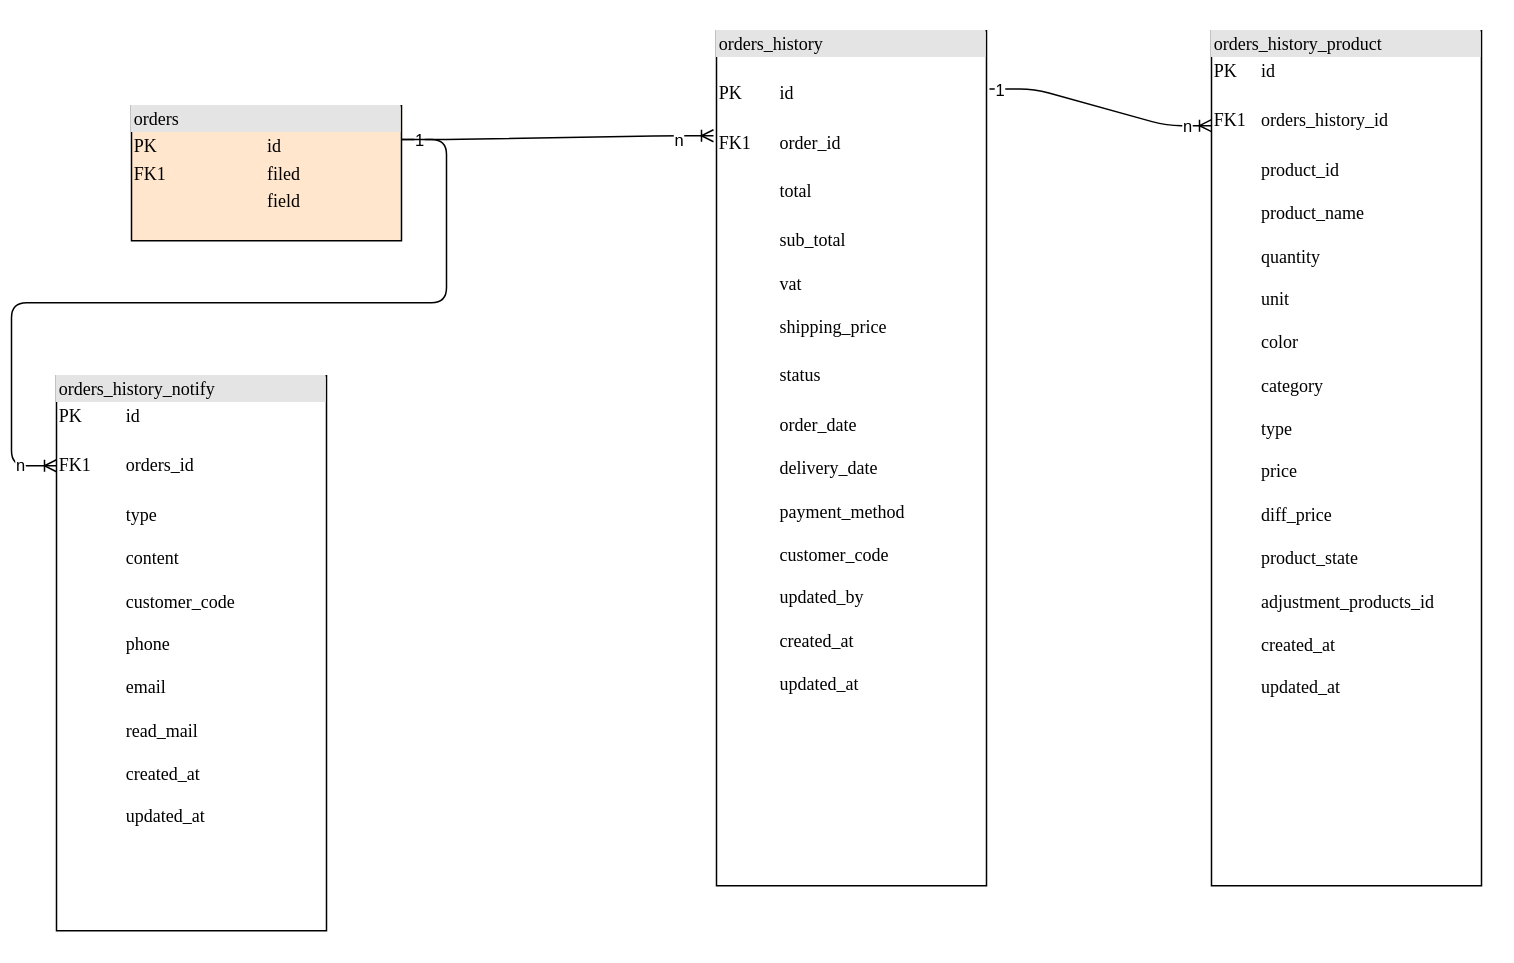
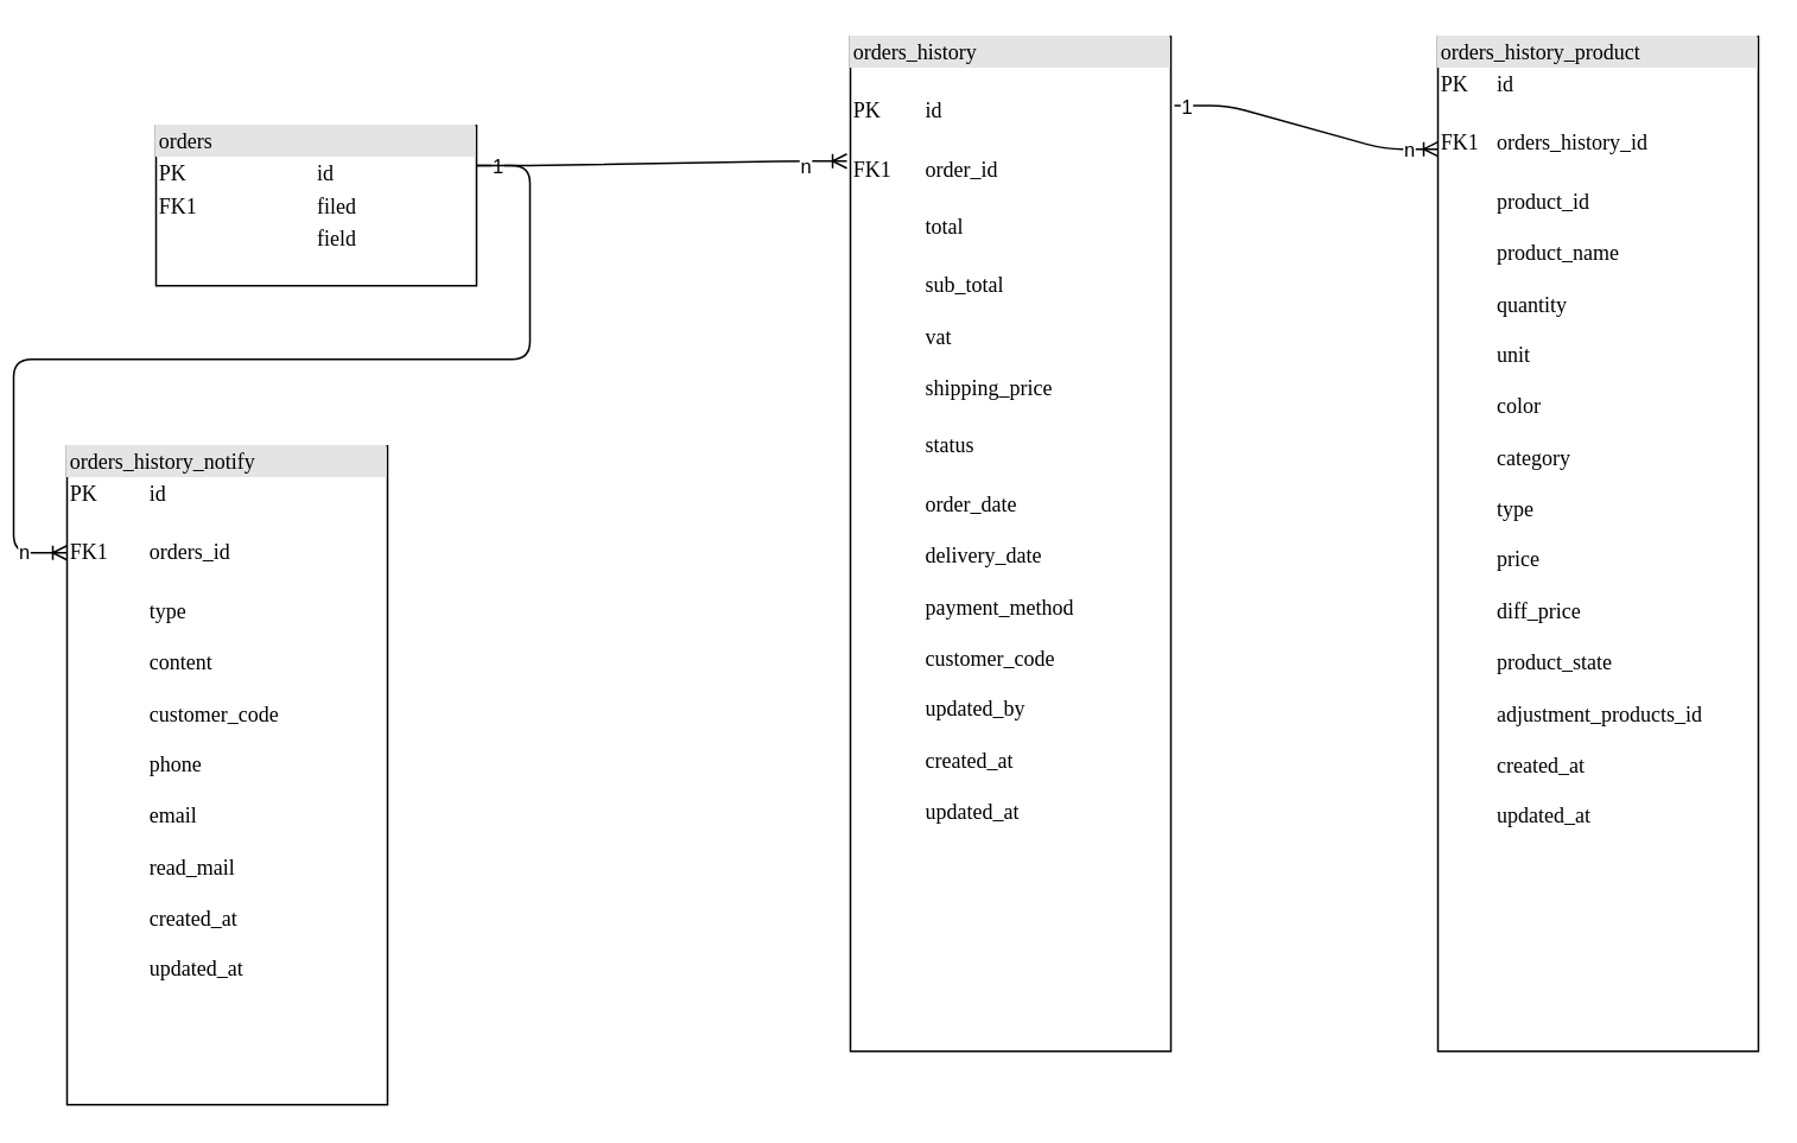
  <mxCell id="0" />
  <mxCell id="1" parent="0" />
- <mxCell id="2" value="&lt;div style=&quot;box-sizing: border-box ; width: 100% ; background: #e4e4e4 ; padding: 2px&quot;&gt;orders&lt;/div&gt;&lt;table style=&quot;width: 100% ; font-size: 1em&quot; cellpadding=&quot;2&quot; cellspacing=&quot;0&quot;&gt;&lt;tbody&gt;&lt;tr&gt;&lt;td&gt;PK&lt;/td&gt;&lt;td&gt;id&lt;/td&gt;&lt;/tr&gt;&lt;tr&gt;&lt;td&gt;FK1&lt;/td&gt;&lt;td&gt;filed&lt;/td&gt;&lt;/tr&gt;&lt;tr&gt;&lt;td&gt;&lt;/td&gt;&lt;td&gt;field&lt;/td&gt;&lt;/tr&gt;&lt;/tbody&gt;&lt;/table&gt;" style="verticalAlign=top;align=left;overflow=fill;html=1;rounded=0;shadow=0;comic=0;labelBackgroundColor=none;strokeWidth=1;fontFamily=Verdana;fontSize=12;fillColor=#ffe6cc;" parent="1" vertex="1"><mxGeometry x="70" y="70" width="180" height="90" as="geometry" /></mxCell>
+ <mxCell id="2" value="&lt;div style=&quot;box-sizing: border-box ; width: 100% ; background: #e4e4e4 ; padding: 2px&quot;&gt;orders&lt;/div&gt;&lt;table style=&quot;width: 100% ; font-size: 1em&quot; cellpadding=&quot;2&quot; cellspacing=&quot;0&quot;&gt;&lt;tbody&gt;&lt;tr&gt;&lt;td&gt;PK&lt;/td&gt;&lt;td&gt;id&lt;/td&gt;&lt;/tr&gt;&lt;tr&gt;&lt;td&gt;FK1&lt;/td&gt;&lt;td&gt;filed&lt;/td&gt;&lt;/tr&gt;&lt;tr&gt;&lt;td&gt;&lt;/td&gt;&lt;td&gt;field&lt;/td&gt;&lt;/tr&gt;&lt;/tbody&gt;&lt;/table&gt;" style="verticalAlign=top;align=left;overflow=fill;html=1;rounded=0;shadow=0;comic=0;labelBackgroundColor=none;strokeWidth=1;fontFamily=Verdana;fontSize=12" parent="1" vertex="1"><mxGeometry x="70" y="70" width="180" height="90" as="geometry" /></mxCell>
  <mxCell id="3" value="&lt;div style=&quot;box-sizing: border-box ; width: 100% ; background: #e4e4e4 ; padding: 2px&quot;&gt;orders_history&lt;/div&gt;&lt;table style=&quot;width: 100% ; font-size: 1em&quot; cellpadding=&quot;2&quot; cellspacing=&quot;0&quot;&gt;&lt;tbody&gt;&lt;tr&gt;&lt;td&gt;&lt;br&gt;PK&lt;br&gt;&lt;/td&gt;&lt;td&gt;&lt;br&gt;id&lt;/td&gt;&lt;/tr&gt;&lt;tr&gt;&lt;td&gt;FK1&lt;/td&gt;&lt;td&gt;&lt;br&gt;order_id&lt;br&gt;&lt;br&gt;&lt;/td&gt;&lt;/tr&gt;&lt;tr&gt;&lt;td&gt;&lt;/td&gt;&lt;td&gt;total&lt;br&gt;&lt;br&gt;&lt;/td&gt;&lt;/tr&gt;&lt;tr&gt;&lt;td&gt;&lt;br&gt;&lt;/td&gt;&lt;td&gt;sub_total&lt;br&gt;&lt;br&gt;vat&lt;br&gt;&lt;br&gt;shipping_price&lt;br&gt;&lt;br&gt;&lt;/td&gt;&lt;/tr&gt;&lt;tr&gt;&lt;td&gt;&lt;br&gt;&lt;/td&gt;&lt;td&gt;status&lt;br&gt;&lt;br&gt;&lt;/td&gt;&lt;/tr&gt;&lt;tr&gt;&lt;td&gt;&lt;br&gt;&lt;/td&gt;&lt;td&gt;order_date&lt;br&gt;&lt;br&gt;delivery_date&lt;br&gt;&lt;br&gt;payment_method&lt;br&gt;&lt;br&gt;customer_code&lt;br&gt;&lt;br&gt;updated_by&lt;br&gt;&lt;br&gt;created_at&lt;br&gt;&lt;br&gt;updated_at&lt;br&gt;&lt;br&gt;&lt;/td&gt;&lt;/tr&gt;&lt;/tbody&gt;&lt;/table&gt;" style="verticalAlign=top;align=left;overflow=fill;html=1;rounded=0;shadow=0;comic=0;labelBackgroundColor=none;strokeWidth=1;fontFamily=Verdana;fontSize=12" parent="1" vertex="1"><mxGeometry x="460" y="20" width="180" height="570" as="geometry" /></mxCell>
  <mxCell id="4" value="&lt;div style=&quot;box-sizing: border-box ; width: 100% ; background: #e4e4e4 ; padding: 2px&quot;&gt;orders_history_product&lt;/div&gt;&lt;table style=&quot;width: 100% ; font-size: 1em&quot; cellpadding=&quot;2&quot; cellspacing=&quot;0&quot;&gt;&lt;tbody&gt;&lt;tr&gt;&lt;td&gt;PK&lt;/td&gt;&lt;td&gt;id&lt;/td&gt;&lt;/tr&gt;&lt;tr&gt;&lt;td&gt;FK1&lt;/td&gt;&lt;td&gt;&lt;br&gt;orders_history_id&lt;br&gt;&lt;br&gt;&lt;/td&gt;&lt;/tr&gt;&lt;tr&gt;&lt;td&gt;&lt;/td&gt;&lt;td&gt;product_id&lt;br&gt;&lt;br&gt;product_name&lt;br&gt;&lt;br&gt;quantity&lt;br&gt;&lt;br&gt;unit&lt;br&gt;&lt;br&gt;color&lt;br&gt;&lt;br&gt;category&lt;br&gt;&lt;br&gt;type&lt;br&gt;&lt;br&gt;price&lt;br&gt;&lt;br&gt;diff_price&lt;br&gt;&lt;br&gt;product_state&lt;br&gt;&lt;br&gt;adjustment_products_id&lt;br&gt;&lt;br&gt;created_at&lt;br&gt;&lt;br&gt;updated_at&lt;br&gt;&lt;br&gt;&lt;br&gt;&lt;br&gt;&lt;br&gt;&lt;/td&gt;&lt;/tr&gt;&lt;/tbody&gt;&lt;/table&gt;" style="verticalAlign=top;align=left;overflow=fill;html=1;rounded=0;shadow=0;comic=0;labelBackgroundColor=none;strokeWidth=1;fontFamily=Verdana;fontSize=12" parent="1" vertex="1"><mxGeometry x="790" y="20" width="180" height="570" as="geometry" /></mxCell>
  <mxCell id="5" value="" style="edgeStyle=entityRelationEdgeStyle;fontSize=12;html=1;endArrow=ERoneToMany;exitX=1;exitY=0.25;exitDx=0;exitDy=0;" edge="1" parent="1" source="2"><mxGeometry width="100" height="100" relative="1" as="geometry"><mxPoint x="300" y="220" as="sourcePoint" /><mxPoint x="458" y="90" as="targetPoint" /></mxGeometry></mxCell>
  <mxCell id="6" value="1" style="edgeLabel;html=1;align=center;verticalAlign=middle;resizable=0;points=[];" vertex="1" connectable="0" parent="5"><mxGeometry x="-0.89" y="1" relative="1" as="geometry"><mxPoint y="1" as="offset" /></mxGeometry></mxCell>
  <mxCell id="7" value="n" style="edgeLabel;html=1;align=center;verticalAlign=middle;resizable=0;points=[];" vertex="1" connectable="0" parent="5"><mxGeometry x="0.781" y="-2" relative="1" as="geometry"><mxPoint as="offset" /></mxGeometry></mxCell>
  <mxCell id="8" value="" style="edgeStyle=entityRelationEdgeStyle;fontSize=12;html=1;endArrow=ERoneToMany;exitX=1.011;exitY=0.068;exitDx=0;exitDy=0;exitPerimeter=0;entryX=0;entryY=0.111;entryDx=0;entryDy=0;entryPerimeter=0;" edge="1" parent="1" source="3" target="4"><mxGeometry width="100" height="100" relative="1" as="geometry"><mxPoint x="700" y="290" as="sourcePoint" /><mxPoint x="800" y="190" as="targetPoint" /></mxGeometry></mxCell>
  <mxCell id="9" value="1" style="edgeLabel;html=1;align=center;verticalAlign=middle;resizable=0;points=[];" vertex="1" connectable="0" parent="8"><mxGeometry x="-0.912" y="-1" relative="1" as="geometry"><mxPoint as="offset" /></mxGeometry></mxCell>
  <mxCell id="10" value="n" style="edgeLabel;html=1;align=center;verticalAlign=middle;resizable=0;points=[];" vertex="1" connectable="0" parent="8"><mxGeometry x="0.786" relative="1" as="geometry"><mxPoint as="offset" /></mxGeometry></mxCell>
  <mxCell id="11" value="&lt;div style=&quot;box-sizing: border-box ; width: 100% ; background: #e4e4e4 ; padding: 2px&quot;&gt;orders_history_notify&lt;/div&gt;&lt;table style=&quot;width: 100% ; font-size: 1em&quot; cellpadding=&quot;2&quot; cellspacing=&quot;0&quot;&gt;&lt;tbody&gt;&lt;tr&gt;&lt;td&gt;PK&lt;/td&gt;&lt;td&gt;id&lt;/td&gt;&lt;/tr&gt;&lt;tr&gt;&lt;td&gt;FK1&lt;/td&gt;&lt;td&gt;&lt;br&gt;orders_id&lt;br&gt;&lt;br&gt;&lt;/td&gt;&lt;/tr&gt;&lt;tr&gt;&lt;td&gt;&lt;/td&gt;&lt;td&gt;type&lt;br&gt;&lt;br&gt;content&lt;br&gt;&lt;br&gt;customer_code&lt;br&gt;&lt;br&gt;phone&lt;br&gt;&lt;br&gt;email&lt;br&gt;&lt;br&gt;read_mail&lt;br&gt;&lt;br&gt;created_at&lt;br&gt;&lt;br&gt;updated_at&lt;br&gt;&lt;br&gt;&lt;br&gt;&lt;br&gt;&lt;br&gt;&lt;/td&gt;&lt;/tr&gt;&lt;/tbody&gt;&lt;/table&gt;" style="verticalAlign=top;align=left;overflow=fill;html=1;rounded=0;shadow=0;comic=0;labelBackgroundColor=none;strokeWidth=1;fontFamily=Verdana;fontSize=12" vertex="1" parent="1"><mxGeometry x="20" y="250" width="180" height="370" as="geometry" /></mxCell>
  <mxCell id="12" value="" style="edgeStyle=entityRelationEdgeStyle;fontSize=12;html=1;endArrow=ERoneToMany;exitX=1;exitY=0.25;exitDx=0;exitDy=0;" edge="1" parent="1" source="2"><mxGeometry width="100" height="100" relative="1" as="geometry"><mxPoint x="140" y="53" as="sourcePoint" /><mxPoint x="20" y="310" as="targetPoint" /></mxGeometry></mxCell>
  <mxCell id="13" value="n" style="edgeLabel;html=1;align=center;verticalAlign=middle;resizable=0;points=[];" vertex="1" connectable="0" parent="12"><mxGeometry x="0.912" y="1" relative="1" as="geometry"><mxPoint as="offset" /></mxGeometry></mxCell>
